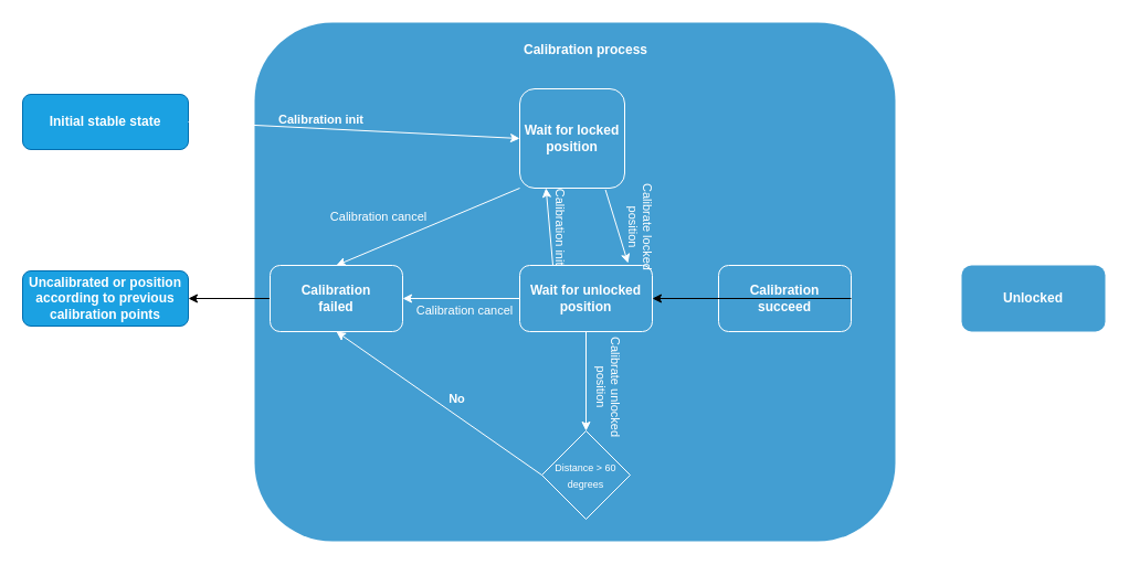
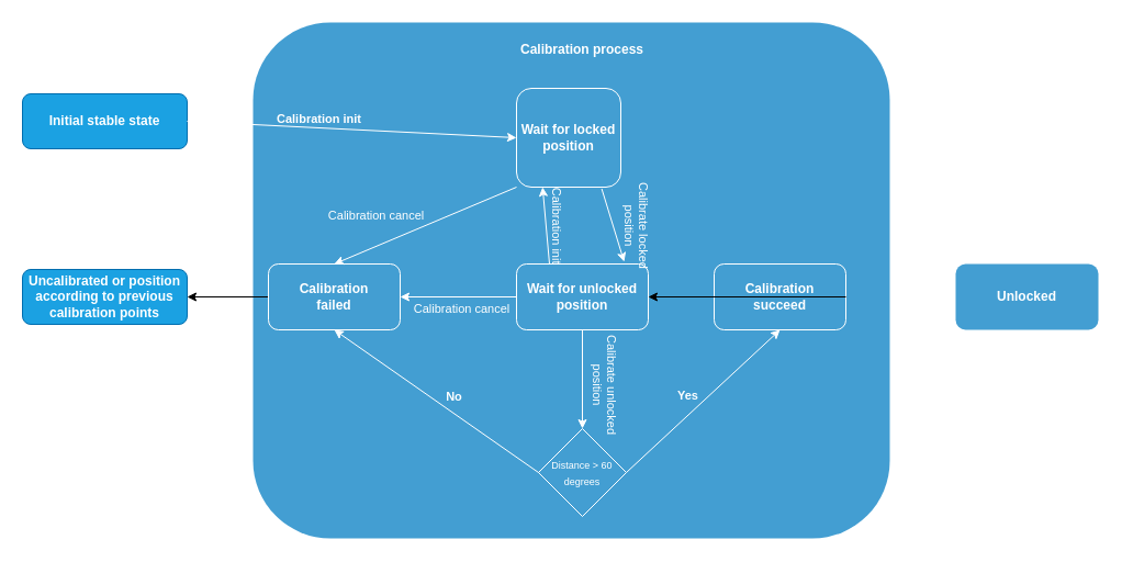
  <mxCell id="0" />
  <mxCell id="1" parent="0" />
  <mxCell id="2" value="&lt;p style=&quot;line-height: 120%;&quot;&gt;&lt;br&gt;&lt;/p&gt;" style="rounded=1;whiteSpace=wrap;html=1;fillColor=#439ED2;align=left;strokeColor=none;fontColor=#FFFFFF;strokeWidth=3;" parent="1" vertex="1"><mxGeometry x="230" y="20" width="580" height="470" as="geometry" /></mxCell>
  <mxCell id="3" value="&lt;b&gt;&lt;font&gt;Initial stable state&lt;/font&gt;&lt;br&gt;&lt;/b&gt;" style="rounded=1;whiteSpace=wrap;html=1;fillColor=#1ba1e2;fontColor=#FFFFFF;strokeColor=#006EAF;" parent="1" vertex="1"><mxGeometry x="20" y="85" width="150" height="50" as="geometry" /></mxCell>
  <mxCell id="4" value="" style="endArrow=classic;html=1;exitX=1;exitY=0.5;exitDx=0;exitDy=0;entryX=0;entryY=0.5;entryDx=0;entryDy=0;fontColor=#FFFFFF;strokeColor=#FFFFFF;" parent="1" source="3" target="6" edge="1"><mxGeometry relative="1" as="geometry"><mxPoint x="190" y="210" as="sourcePoint" /><mxPoint x="290" y="210" as="targetPoint" /></mxGeometry></mxCell>
  <mxCell id="5" value="&lt;b&gt;Calibration init&lt;/b&gt;" style="edgeLabel;resizable=0;html=1;align=center;verticalAlign=middle;fillColor=#439ED2;labelBackgroundColor=none;fontColor=#FFFFFF;" parent="4" connectable="0" vertex="1"><mxGeometry relative="1" as="geometry"><mxPoint x="-30" y="-10" as="offset" /></mxGeometry></mxCell>
  <mxCell id="6" value="&lt;b&gt;Wait for locked position&lt;/b&gt;" style="rounded=1;whiteSpace=wrap;html=1;fillColor=#439ED2;fontColor=#FFFFFF;strokeColor=#FFFFFF;" parent="1" vertex="1"><mxGeometry x="470" y="80" width="95" height="90" as="geometry" /></mxCell>
  <mxCell id="7" value="&lt;b&gt;Wait for unlocked position&lt;/b&gt;" style="rounded=1;whiteSpace=wrap;html=1;fillColor=#439ED2;fontColor=#FFFFFF;strokeColor=#FFFFFF;" parent="1" vertex="1"><mxGeometry x="470" y="240" width="120" height="60" as="geometry" /></mxCell>
  <mxCell id="8" value="" style="endArrow=classic;html=1;exitX=0.817;exitY=1.017;exitDx=0;exitDy=0;entryX=0.817;entryY=-0.033;entryDx=0;entryDy=0;exitPerimeter=0;entryPerimeter=0;fontColor=#FFFFFF;strokeColor=#FFFFFF;" parent="1" source="6" target="7" edge="1"><mxGeometry relative="1" as="geometry"><mxPoint x="540" y="180" as="sourcePoint" /><mxPoint x="640" y="180" as="targetPoint" /></mxGeometry></mxCell>
  <mxCell id="9" value="Calibrate locked&#10;position" style="edgeLabel;resizable=0;align=center;verticalAlign=middle;fillColor=#439ED2;labelBackgroundColor=none;rotation=90;fontColor=#FFFFFF;" parent="8" connectable="0" vertex="1"><mxGeometry relative="1" as="geometry"><mxPoint x="22" as="offset" /></mxGeometry></mxCell>
  <mxCell id="10" value="" style="endArrow=classic;html=1;exitX=0.25;exitY=0;exitDx=0;exitDy=0;entryX=0.25;entryY=1;entryDx=0;entryDy=0;fontColor=#FFFFFF;strokeColor=#FFFFFF;" parent="1" source="7" target="6" edge="1"><mxGeometry relative="1" as="geometry"><mxPoint x="480" y="170" as="sourcePoint" /><mxPoint x="480" y="257" as="targetPoint" /></mxGeometry></mxCell>
  <mxCell id="11" value="Calibration init" style="edgeLabel;resizable=0;align=center;verticalAlign=middle;fillColor=#439ED2;labelBackgroundColor=none;rotation=90;fontColor=#FFFFFF;" parent="10" connectable="0" vertex="1"><mxGeometry relative="1" as="geometry"><mxPoint x="10" as="offset" /></mxGeometry></mxCell>
  <mxCell id="12" value="" style="endArrow=classic;html=1;exitX=0.5;exitY=1;exitDx=0;exitDy=0;entryX=0.5;entryY=0;entryDx=0;entryDy=0;fontColor=#FFFFFF;strokeColor=#FFFFFF;" parent="1" source="7" target="15" edge="1"><mxGeometry relative="1" as="geometry"><mxPoint x="580" y="300" as="sourcePoint" /><mxPoint x="540" y="390" as="targetPoint" /></mxGeometry></mxCell>
  <mxCell id="13" value="Calibrate unlocked&#10;position" style="edgeLabel;resizable=0;align=center;verticalAlign=middle;fillColor=#439ED2;labelBackgroundColor=none;rotation=90;fontColor=#FFFFFF;" parent="12" connectable="0" vertex="1"><mxGeometry relative="1" as="geometry"><mxPoint x="20" y="5" as="offset" /></mxGeometry></mxCell>
  <mxCell id="14" value="&lt;b&gt;Unlocked&lt;/b&gt;" style="rounded=1;whiteSpace=wrap;html=1;labelBackgroundColor=none;fillColor=#439ED2;strokeColor=none;fontColor=#FFFFFF;" parent="1" vertex="1"><mxGeometry x="870" y="240" width="130" height="60" as="geometry" /></mxCell>
  <mxCell id="15" value="&lt;font style=&quot;font-size: 9px;&quot;&gt;Distance &amp;gt; 60 degrees&lt;/font&gt;" style="rhombus;whiteSpace=wrap;html=1;labelBackgroundColor=none;fillColor=none;strokeColor=#FFFFFF;fontColor=#FFFFFF;" parent="1" vertex="1"><mxGeometry x="490" y="390" width="80" height="80" as="geometry" /></mxCell>
+ <mxCell id="16" value="" style="endArrow=classic;html=1;exitX=1;exitY=0.5;exitDx=0;exitDy=0;entryX=0.5;entryY=1;entryDx=0;entryDy=0;fontColor=#FFFFFF;strokeColor=#FFFFFF;" parent="1" source="15" target="21" edge="1"><mxGeometry relative="1" as="geometry"><mxPoint x="370" y="410" as="sourcePoint" /><mxPoint x="170" y="360" as="targetPoint" /></mxGeometry></mxCell>
+ <mxCell id="17" value="&lt;b&gt;Yes&lt;/b&gt;" style="edgeLabel;resizable=0;html=1;align=center;verticalAlign=middle;fillColor=#439ED2;labelBackgroundColor=none;fontColor=#FFFFFF;" parent="16" connectable="0" vertex="1"><mxGeometry relative="1" as="geometry"><mxPoint x="-15" y="-5" as="offset" /></mxGeometry></mxCell>
  <mxCell id="18" value="" style="endArrow=classic;html=1;exitX=0;exitY=0.5;exitDx=0;exitDy=0;entryX=0.5;entryY=1;entryDx=0;entryDy=0;strokeColor=#FFFFFF;fontColor=#FFFFFF;" parent="1" source="15" target="23" edge="1"><mxGeometry relative="1" as="geometry"><mxPoint x="360" y="320" as="sourcePoint" /><mxPoint x="510" y="520" as="targetPoint" /></mxGeometry></mxCell>
  <mxCell id="19" value="&lt;b&gt;No&lt;/b&gt;" style="edgeLabel;resizable=0;html=1;align=center;verticalAlign=middle;fillColor=#439ED2;labelBackgroundColor=none;fontColor=#FFFFFF;" parent="18" connectable="0" vertex="1"><mxGeometry relative="1" as="geometry"><mxPoint x="15" y="-5" as="offset" /></mxGeometry></mxCell>
  <mxCell id="20" value="&lt;b&gt;&lt;font style=&quot;font-size: 12px;&quot;&gt;Calibration process&lt;br&gt;&lt;/font&gt;&lt;/b&gt;" style="text;html=1;strokeColor=none;fillColor=none;align=center;verticalAlign=middle;whiteSpace=wrap;rounded=0;labelBackgroundColor=none;fontSize=9;fontColor=#FFFFFF;" parent="1" vertex="1"><mxGeometry x="455" y="30" width="150" height="30" as="geometry" /></mxCell>
  <mxCell id="21" value="&lt;b&gt;Calibration&lt;br&gt;succeed&lt;/b&gt;" style="rounded=1;whiteSpace=wrap;html=1;fillColor=#439ED2;strokeColor=#FFFFFF;fontColor=#FFFFFF;" parent="1" vertex="1"><mxGeometry x="650" y="240" width="120" height="60" as="geometry" /></mxCell>
  <mxCell id="22" style="edgeStyle=none;html=1;exitX=0;exitY=0.5;exitDx=0;exitDy=0;entryX=1;entryY=0.5;entryDx=0;entryDy=0;fontSize=12;fontColor=#FFFFFF;" parent="1" source="23" target="29" edge="1"><mxGeometry relative="1" as="geometry" /></mxCell>
  <mxCell id="23" value="&lt;b&gt;Calibration&lt;br&gt;failed&lt;/b&gt;" style="rounded=1;whiteSpace=wrap;html=1;fillColor=#439ED2;fontColor=#FFFFFF;strokeColor=#FFFFFF;" parent="1" vertex="1"><mxGeometry x="244" y="240" width="120" height="60" as="geometry" /></mxCell>
  <mxCell id="24" value="" style="endArrow=classic;html=1;exitX=0;exitY=1;exitDx=0;exitDy=0;entryX=0.5;entryY=0;entryDx=0;entryDy=0;fontColor=#FFFFFF;strokeColor=#FFFFFF;" parent="1" source="6" target="23" edge="1"><mxGeometry relative="1" as="geometry"><mxPoint x="360" y="130" as="sourcePoint" /><mxPoint x="360" y="227" as="targetPoint" /></mxGeometry></mxCell>
  <mxCell id="25" value="Calibration cancel" style="edgeLabel;resizable=0;align=center;verticalAlign=middle;fillColor=#439ED2;labelBackgroundColor=none;rotation=0;fontColor=#FFFFFF;" parent="24" connectable="0" vertex="1"><mxGeometry relative="1" as="geometry"><mxPoint x="-45" y="-10" as="offset" /></mxGeometry></mxCell>
  <mxCell id="26" value="" style="endArrow=classic;html=1;exitX=0;exitY=0.5;exitDx=0;exitDy=0;entryX=1;entryY=0.5;entryDx=0;entryDy=0;fontColor=#FFFFFF;strokeColor=#FFFFFF;" parent="1" source="7" target="23" edge="1"><mxGeometry relative="1" as="geometry"><mxPoint x="460" y="150" as="sourcePoint" /><mxPoint x="350" y="250" as="targetPoint" /></mxGeometry></mxCell>
  <mxCell id="27" value="Calibration cancel" style="edgeLabel;resizable=0;align=center;verticalAlign=middle;fillColor=#439ED2;labelBackgroundColor=none;rotation=0;fontColor=#FFFFFF;" parent="26" connectable="0" vertex="1"><mxGeometry relative="1" as="geometry"><mxPoint x="3" y="10" as="offset" /></mxGeometry></mxCell>
  <mxCell id="28" value="" style="endArrow=classic;html=1;fontSize=12;exitX=1;exitY=0.5;exitDx=0;exitDy=0;fontColor=#FFFFFF;" parent="1" source="21" target="7" edge="1"><mxGeometry relative="1" as="geometry"><mxPoint x="840" y="190" as="sourcePoint" /><mxPoint x="940" y="190" as="targetPoint" /></mxGeometry></mxCell>
  <mxCell id="29" value="&lt;b&gt;&lt;font&gt;Uncalibrated or position according to previous calibration points&lt;/font&gt;&lt;br&gt;&lt;/b&gt;" style="rounded=1;whiteSpace=wrap;html=1;fillColor=#1ba1e2;fontColor=#FFFFFF;strokeColor=#006EAF;" parent="1" vertex="1"><mxGeometry x="20" y="245" width="150" height="50" as="geometry" /></mxCell>
